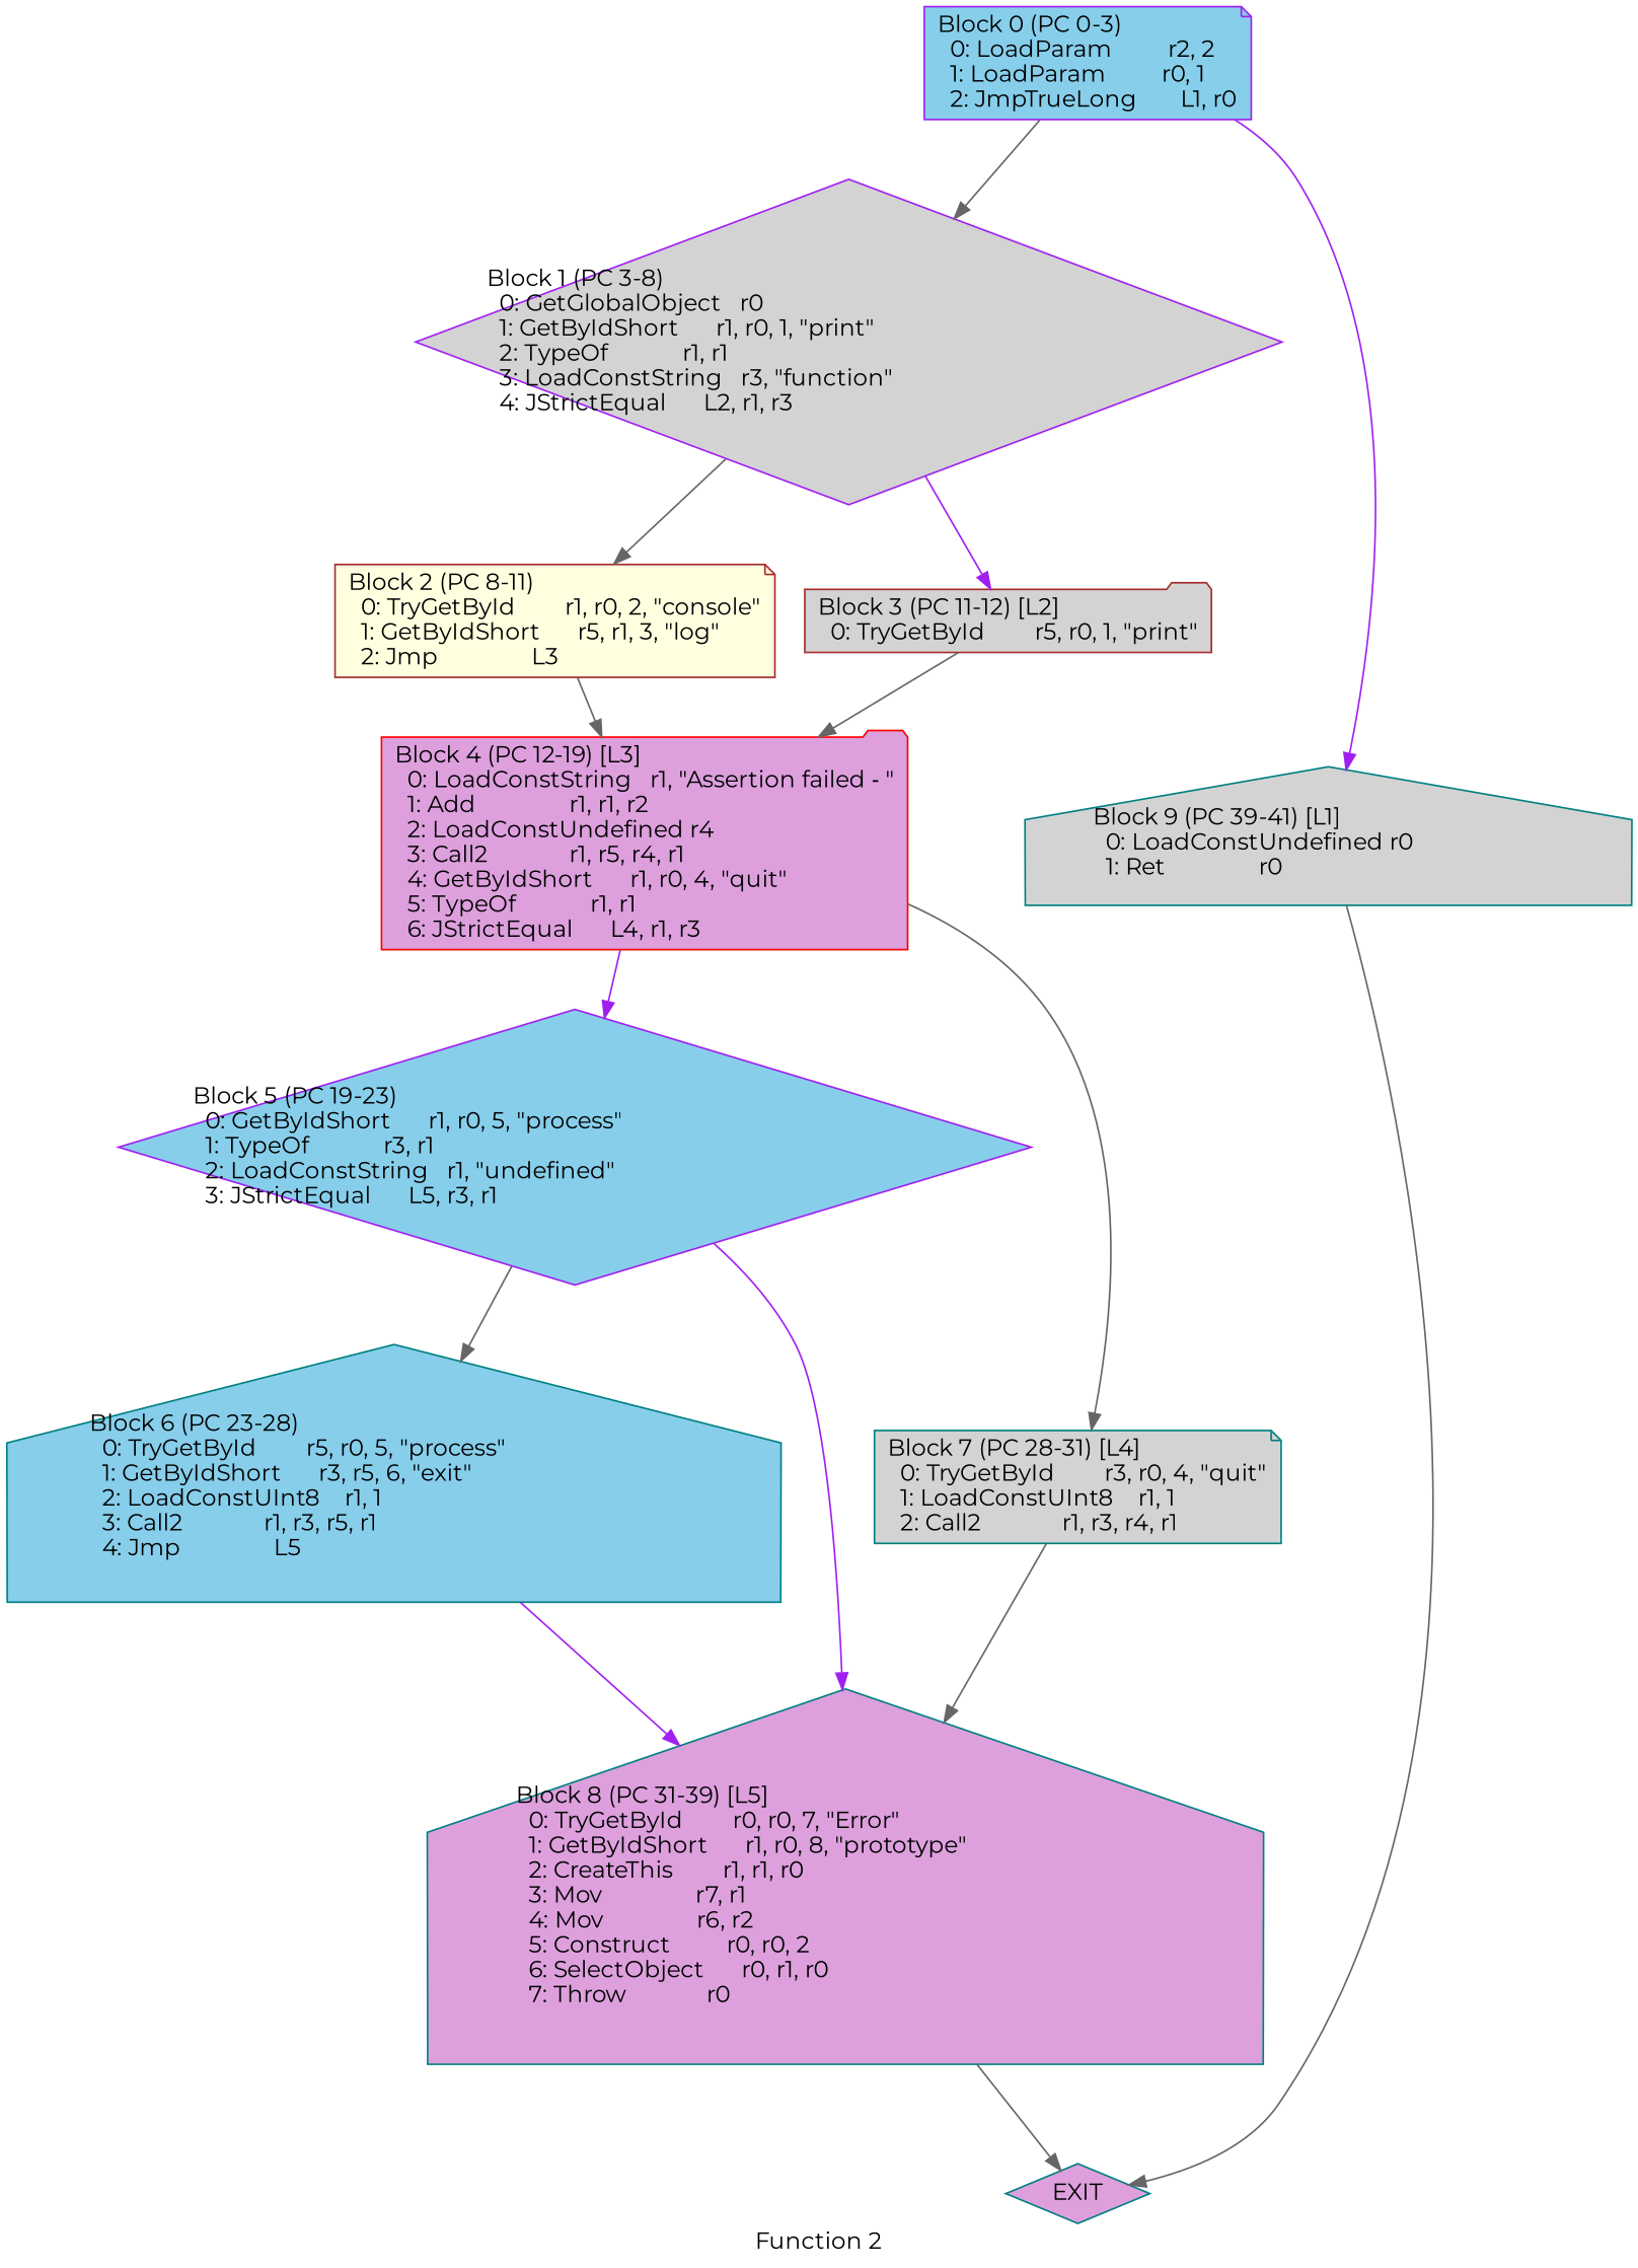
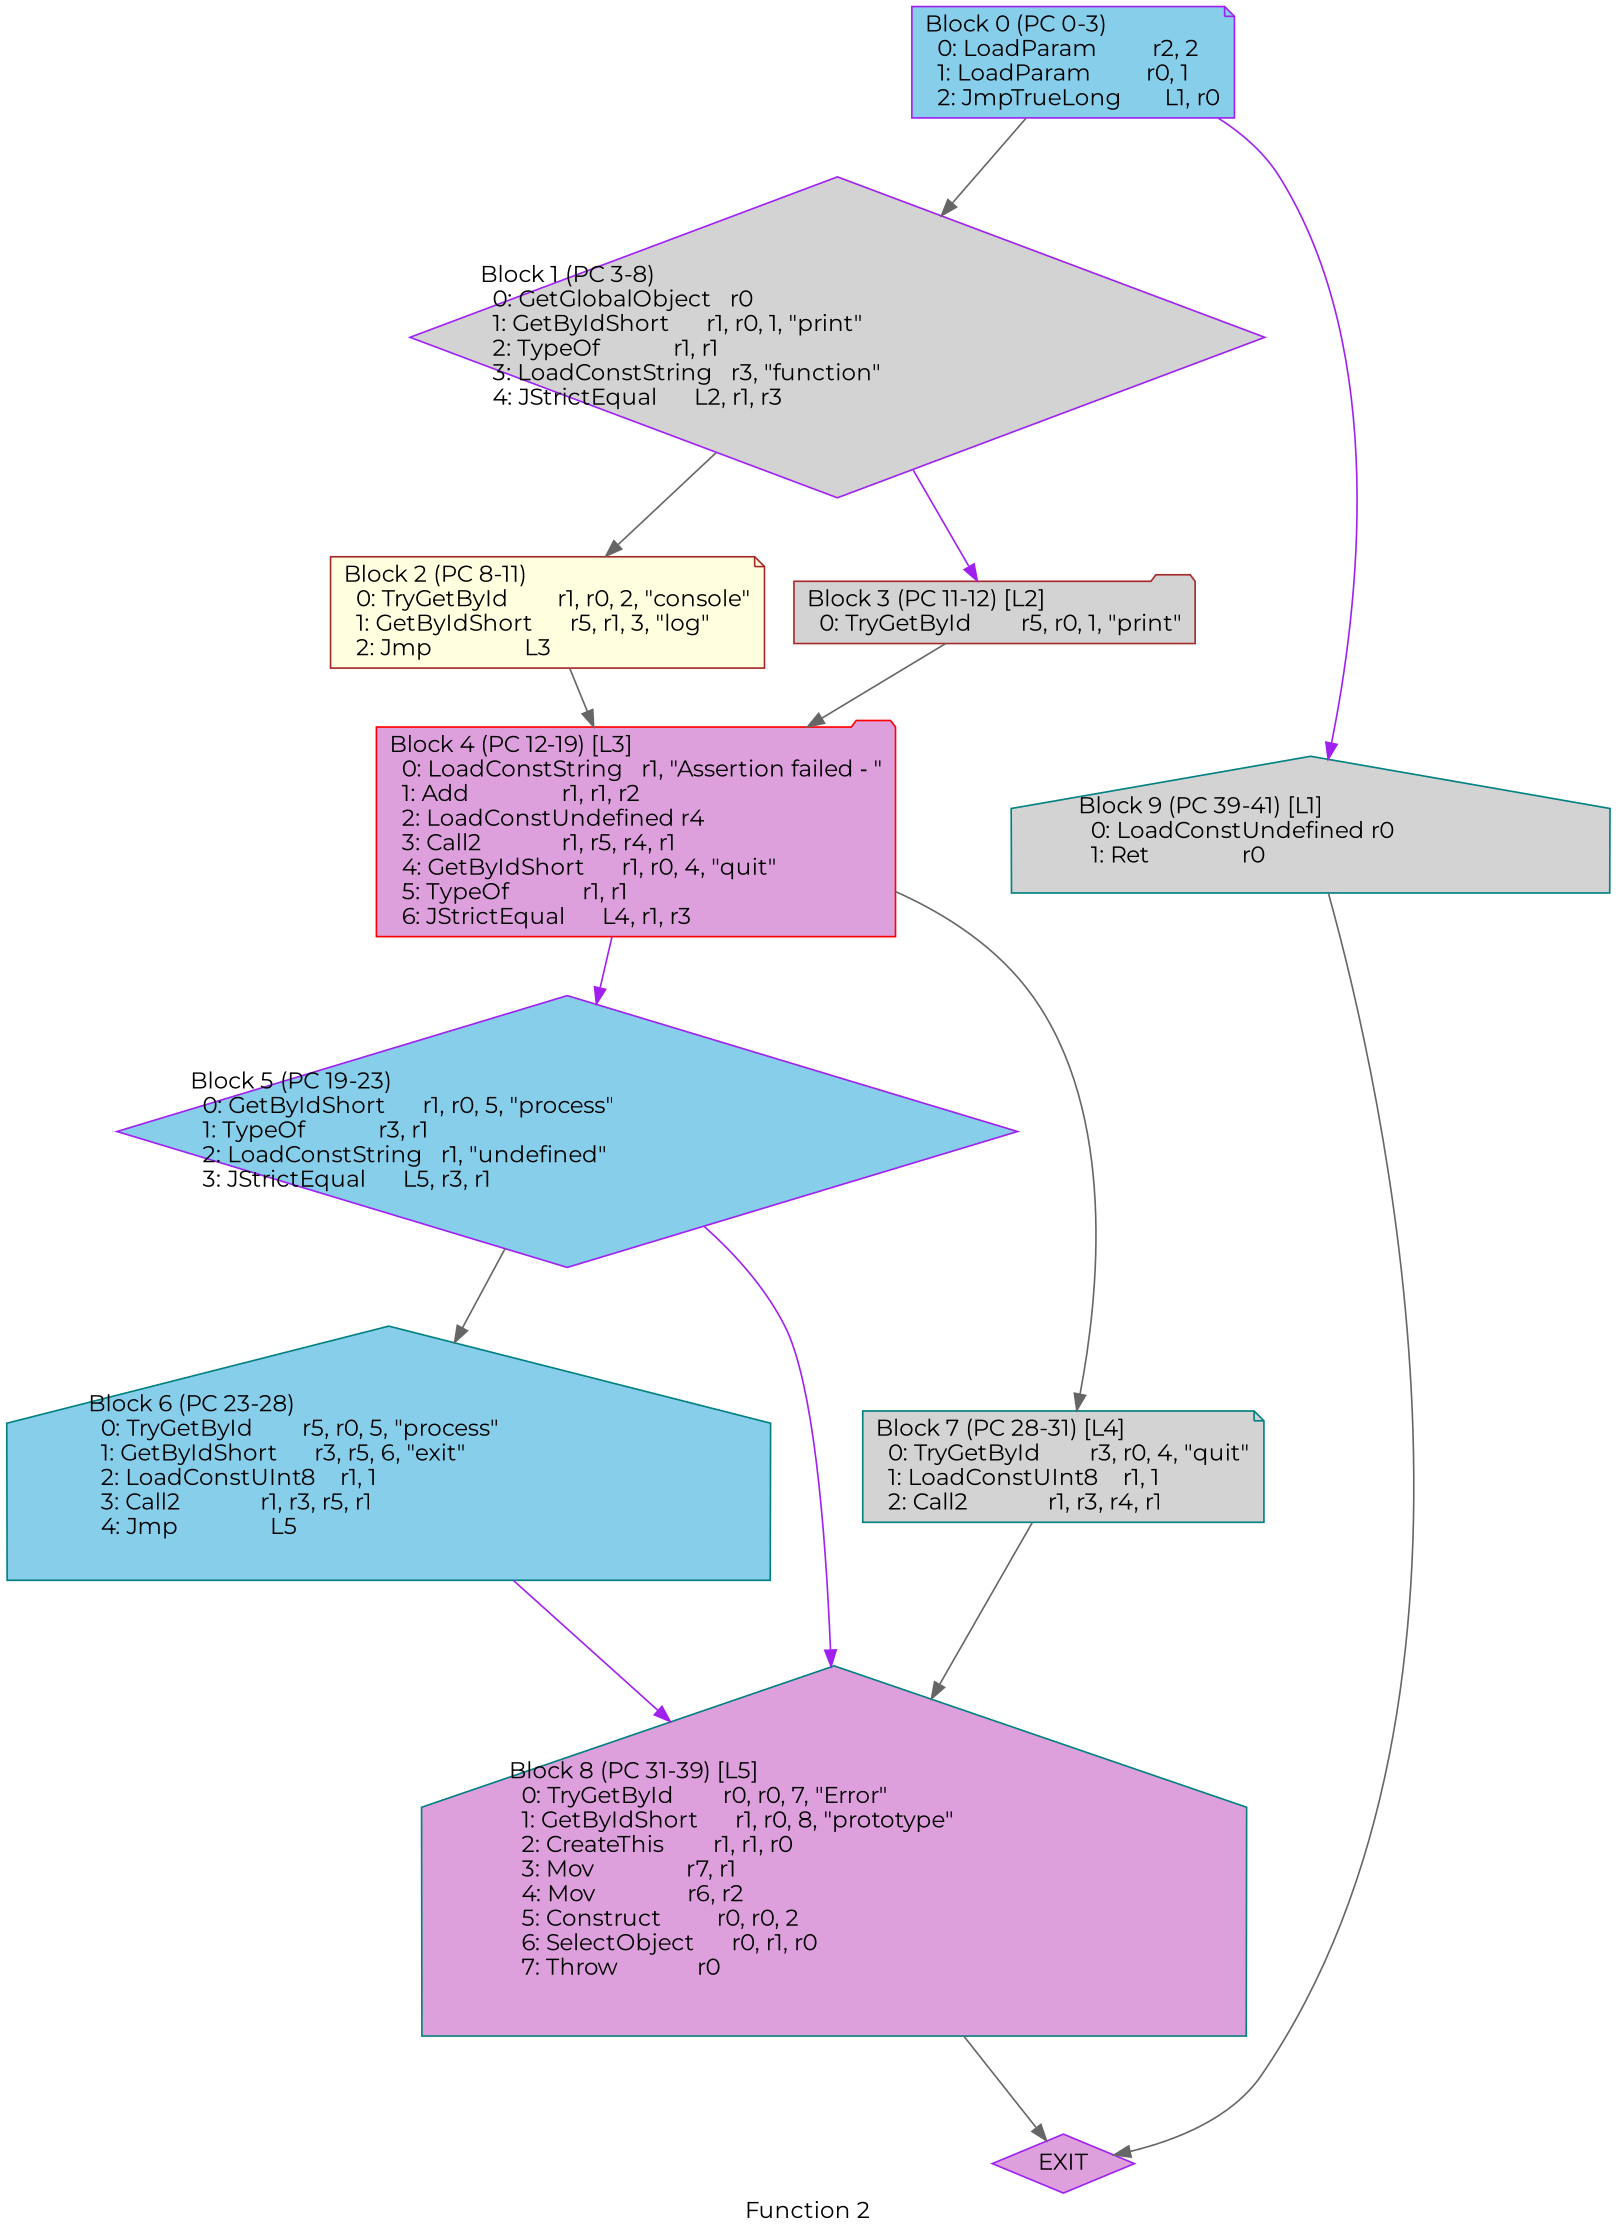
  digraph {
    color=lightgrey
    label="Function 2"
    rankdir=TB
    style=filled
    fontname=Montserrat
    node [fontname=Montserrat shape=note style=filled fillcolor=lightgrey color=teal]
    edge [color=gray40 fontname=Montserrat]
    n1 [label="Block 0 (PC 0-3)\l  0: LoadParam         r2, 2\l  1: LoadParam         r0, 1\l  2: JmpTrueLong       L1, r0\l" fillcolor=skyblue color=purple]
    n2 [label="Block 1 (PC 3-8)\l  0: GetGlobalObject   r0\l  1: GetByIdShort      r1, r0, 1, \"print\"\l  2: TypeOf            r1, r1\l  3: LoadConstString   r3, \"function\"\l  4: JStrictEqual      L2, r1, r3\l" shape=diamond color=purple]
    n3 [label="Block 9 (PC 39-41) [L1]\l  0: LoadConstUndefined r0\l  1: Ret               r0\l" shape=house]
    n4 [label="Block 2 (PC 8-11)\l  0: TryGetById        r1, r0, 2, \"console\"\l  1: GetByIdShort      r5, r1, 3, \"log\"\l  2: Jmp               L3\l" fillcolor=lightyellow color=brown]
    n5 [label="Block 3 (PC 11-12) [L2]\l  0: TryGetById        r5, r0, 1, \"print\"\l" shape=folder color=brown]
    n6 [label="Block 4 (PC 12-19) [L3]\l  0: LoadConstString   r1, \"Assertion failed ‑ \"\l  1: Add               r1, r1, r2\l  2: LoadConstUndefined r4\l  3: Call2             r1, r5, r4, r1\l  4: GetByIdShort      r1, r0, 4, \"quit\"\l  5: TypeOf            r1, r1\l  6: JStrictEqual      L4, r1, r3\l" shape=folder fillcolor=plum color=red]
    n7 [label="Block 5 (PC 19-23)\l  0: GetByIdShort      r1, r0, 5, \"process\"\l  1: TypeOf            r3, r1\l  2: LoadConstString   r1, \"undefined\"\l  3: JStrictEqual      L5, r3, r1\l" shape=diamond fillcolor=skyblue color=purple]
    n8 [label="Block 7 (PC 28-31) [L4]\l  0: TryGetById        r3, r0, 4, \"quit\"\l  1: LoadConstUInt8    r1, 1\l  2: Call2             r1, r3, r4, r1\l"]
    n9 [label="Block 6 (PC 23-28)\l  0: TryGetById        r5, r0, 5, \"process\"\l  1: GetByIdShort      r3, r5, 6, \"exit\"\l  2: LoadConstUInt8    r1, 1\l  3: Call2             r1, r3, r5, r1\l  4: Jmp               L5\l" shape=house fillcolor=skyblue]
    n10 [label="Block 8 (PC 31-39) [L5]\l  0: TryGetById        r0, r0, 7, \"Error\"\l  1: GetByIdShort      r1, r0, 8, \"prototype\"\l  2: CreateThis        r1, r1, r0\l  3: Mov               r7, r1\l  4: Mov               r6, r2\l  5: Construct         r0, r0, 2\l  6: SelectObject      r0, r1, r0\l  7: Throw             r0\l" shape=house fillcolor=plum]
-   n11 [label=EXIT shape=diamond fillcolor=plum]
+   n11 [label=EXIT shape=diamond fillcolor=plum color=purple]
    n1 -> n2
    n1 -> n3 [color=purple]
    n2 -> n4
    n2 -> n5 [color=purple]
    n3 -> n11
    n4 -> n6
    n5 -> n6
    n6 -> n7 [color=purple]
    n6 -> n8
    n7 -> n9
    n7 -> n10 [color=purple]
    n8 -> n10
    n9 -> n10 [color=purple]
    n10 -> n11
  }
